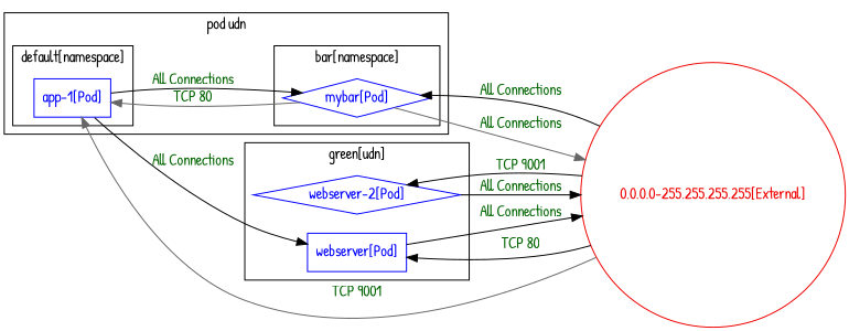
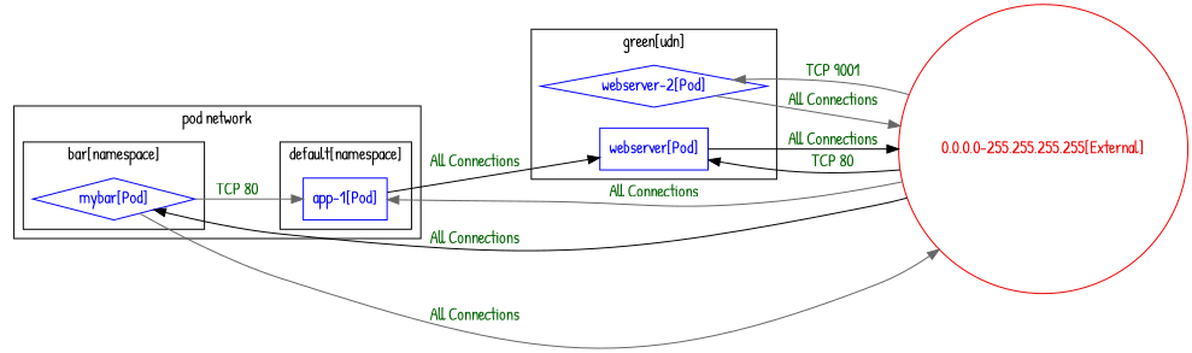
  digraph {
    fontname="Patrick Hand"
    rankdir=LR
    node [color=blue fontcolor=blue fontname="Patrick Hand" shape=diamond]
    edge [color=black fontcolor=darkgreen fontname="Patrick Hand" weight=0.5]
    n1 [label="mybar[Pod]"]
    n2 [label="app-1[Pod]" shape=box]
    n3 [label="webserver-2[Pod]"]
    n4 [label="webserver[Pod]" shape=box]
    n5 [color=red2 fontcolor=red2 label="0.0.0.0-255.255.255.255[External]" shape=circle]
    subgraph cluster_1 {
-     label="pod udn"
+     label="pod network"
      subgraph cluster_2 {
        color=black
        fontcolor=black
        label="bar[namespace]"
        n1
      }
      subgraph cluster_3 {
        color=black
        fontcolor=black
        label="default[namespace]"
        n2
      }
    }
    subgraph cluster_4 {
      color=black
      fontcolor=black
      label="green[udn]"
      n3
      n4
    }
    n1 -> n2 [color=gray40 label="TCP 80"]
    n1 -> n5 [color=gray40 label="All Connections" weight=1]
-   n2 -> n1 [label="All Connections" weight=1]
    n2 -> n4 [label="All Connections" weight=1]
-   n3 -> n5 [label="All Connections" weight=1]
+   n3 -> n5 [color=gray40 label="All Connections" weight=1]
    n4 -> n5 [label="All Connections" weight=1]
    n5 -> n1 [label="All Connections"]
-   n5 -> n2 [color=gray40 label="TCP 9001"]
-   n5 -> n3 [label="TCP 9001"]
+   n5 -> n2 [color=gray40 label="All Connections"]
+   n5 -> n3 [color=gray40 label="TCP 9001"]
    n5 -> n4 [label="TCP 80"]
  }
